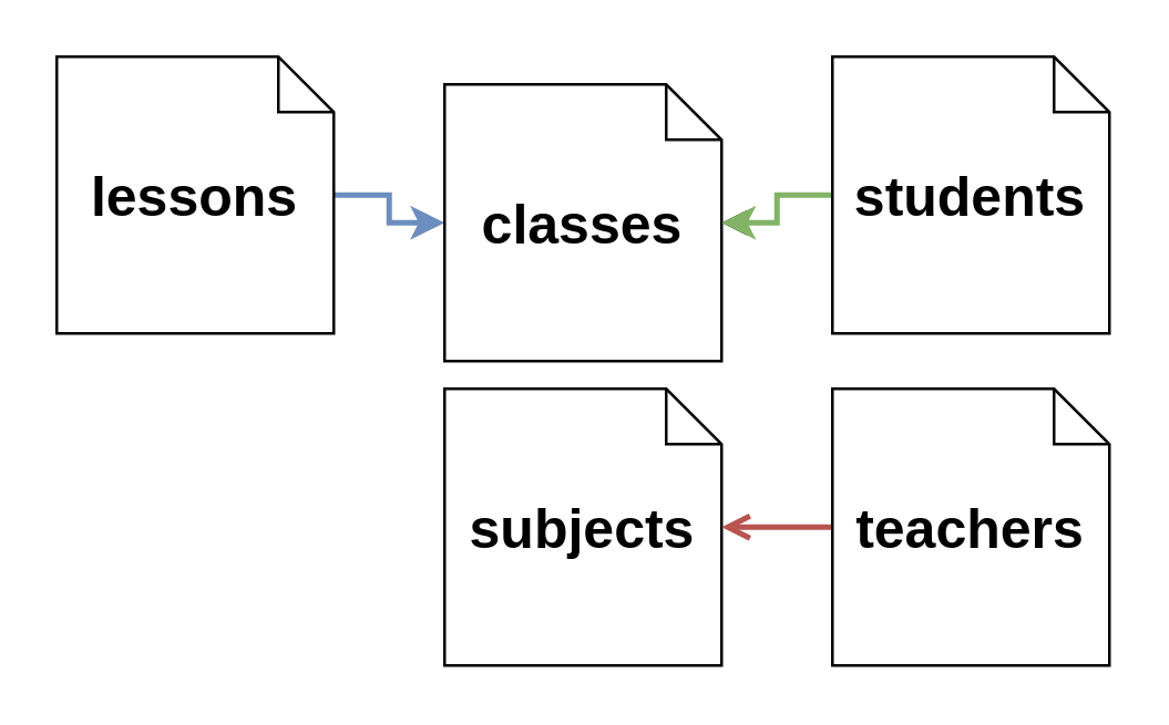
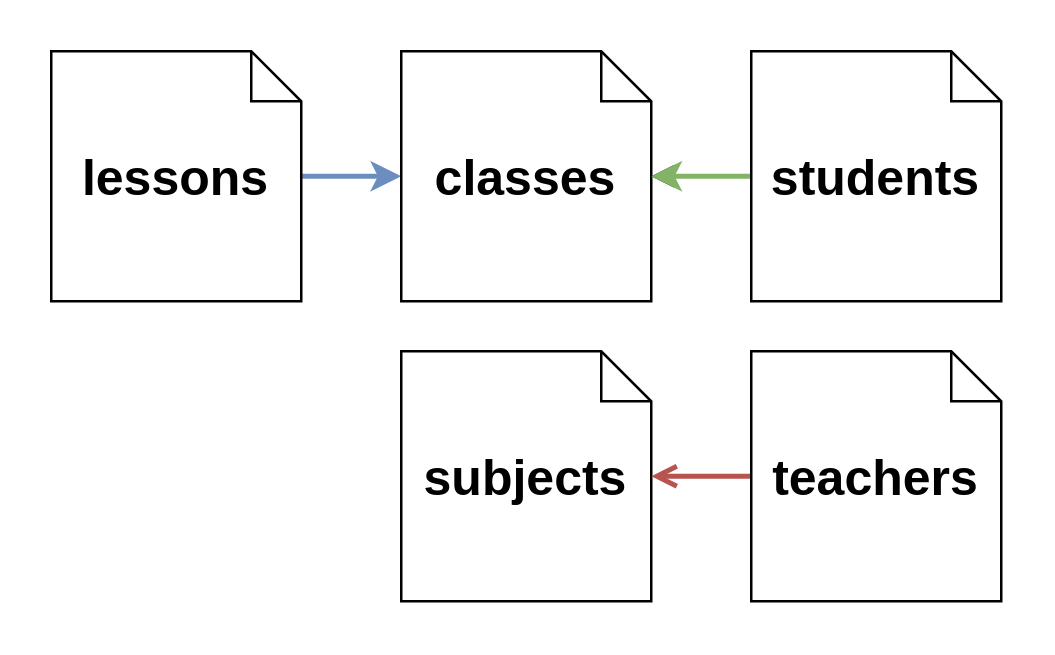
  <mxCell id="0" />
  <mxCell id="1" parent="0" />
  <mxCell id="2" style="edgeStyle=orthogonalEdgeStyle;rounded=0;orthogonalLoop=1;jettySize=auto;html=1;fillColor=#dae8fc;strokeColor=#6c8ebf;strokeWidth=2;" edge="1" parent="1" source="3" target="4"><mxGeometry relative="1" as="geometry" /></mxCell>
  <mxCell id="3" value="&lt;font style=&quot;font-size: 20px;&quot;&gt;&lt;b&gt;lessons&lt;/b&gt;&lt;/font&gt;" style="shape=note;size=20;whiteSpace=wrap;html=1;" vertex="1" parent="1"><mxGeometry x="20" y="20" width="100" height="100" as="geometry" /></mxCell>
- <mxCell id="4" value="&lt;font style=&quot;font-size: 20px;&quot;&gt;&lt;b&gt;classes&lt;/b&gt;&lt;/font&gt;" style="shape=note;size=20;whiteSpace=wrap;html=1;" vertex="1" parent="1"><mxGeometry x="160" y="30" width="100" height="100" as="geometry" /></mxCell>
+ <mxCell id="4" value="&lt;font style=&quot;font-size: 20px;&quot;&gt;&lt;b&gt;classes&lt;/b&gt;&lt;/font&gt;" style="shape=note;size=20;whiteSpace=wrap;html=1;" vertex="1" parent="1"><mxGeometry x="160" y="20" width="100" height="100" as="geometry" /></mxCell>
  <mxCell id="5" style="edgeStyle=orthogonalEdgeStyle;rounded=0;orthogonalLoop=1;jettySize=auto;html=1;" edge="1" parent="1" source="7" target="4"><mxGeometry relative="1" as="geometry" /></mxCell>
  <mxCell id="6" value="" style="edgeStyle=orthogonalEdgeStyle;rounded=0;orthogonalLoop=1;jettySize=auto;html=1;fillColor=#d5e8d4;strokeColor=#82b366;strokeWidth=2;" edge="1" parent="1" source="7" target="4"><mxGeometry relative="1" as="geometry" /></mxCell>
  <mxCell id="7" value="&lt;font style=&quot;font-size: 20px;&quot;&gt;&lt;b&gt;students&lt;/b&gt;&lt;/font&gt;" style="shape=note;size=20;whiteSpace=wrap;html=1;" vertex="1" parent="1"><mxGeometry x="300" y="20" width="100" height="100" as="geometry" /></mxCell>
  <mxCell id="8" value="&lt;font style=&quot;font-size: 20px;&quot;&gt;&lt;b&gt;subjects&lt;/b&gt;&lt;/font&gt;" style="shape=note;size=20;whiteSpace=wrap;html=1;" vertex="1" parent="1"><mxGeometry x="160" y="140" width="100" height="100" as="geometry" /></mxCell>
  <mxCell id="9" style="edgeStyle=orthogonalEdgeStyle;rounded=0;orthogonalLoop=1;jettySize=auto;html=1;fillColor=#f8cecc;strokeColor=#b85450;strokeWidth=2;endArrow=open;" edge="1" parent="1" source="10" target="8"><mxGeometry relative="1" as="geometry" /></mxCell>
  <mxCell id="10" value="&lt;font style=&quot;font-size: 20px;&quot;&gt;&lt;b&gt;teachers&lt;/b&gt;&lt;/font&gt;" style="shape=note;size=20;whiteSpace=wrap;html=1;" vertex="1" parent="1"><mxGeometry x="300" y="140" width="100" height="100" as="geometry" /></mxCell>
